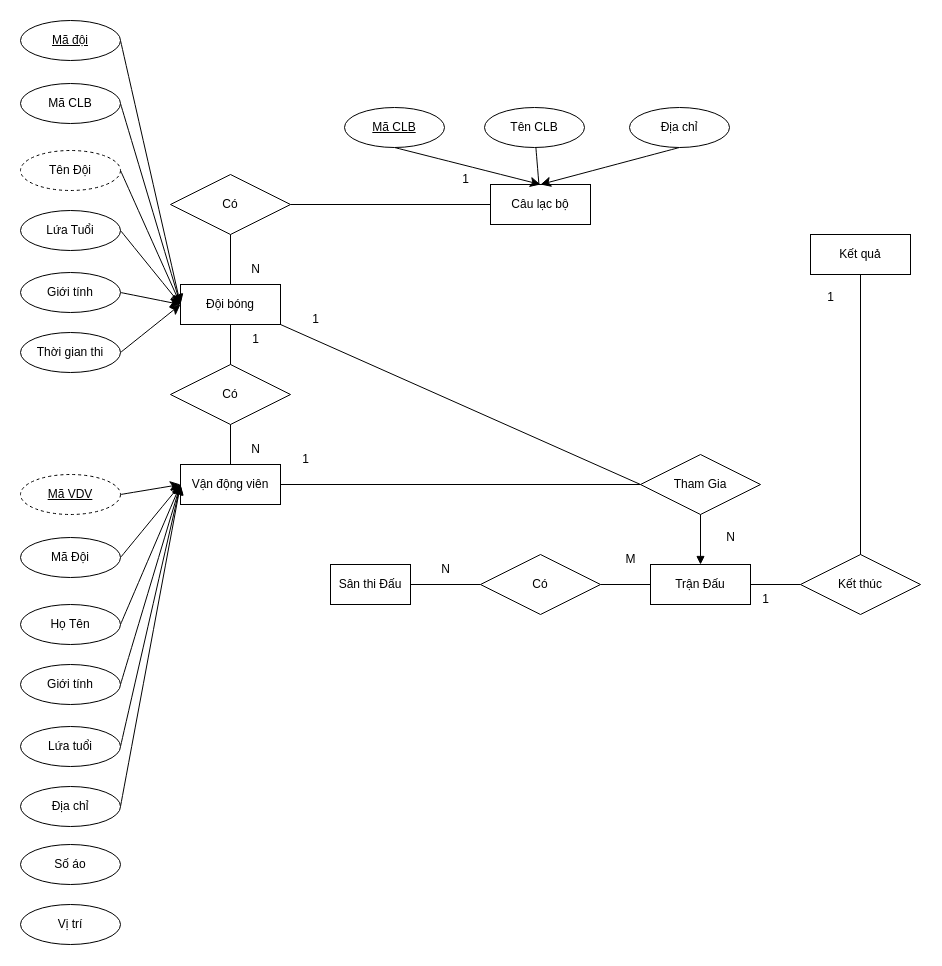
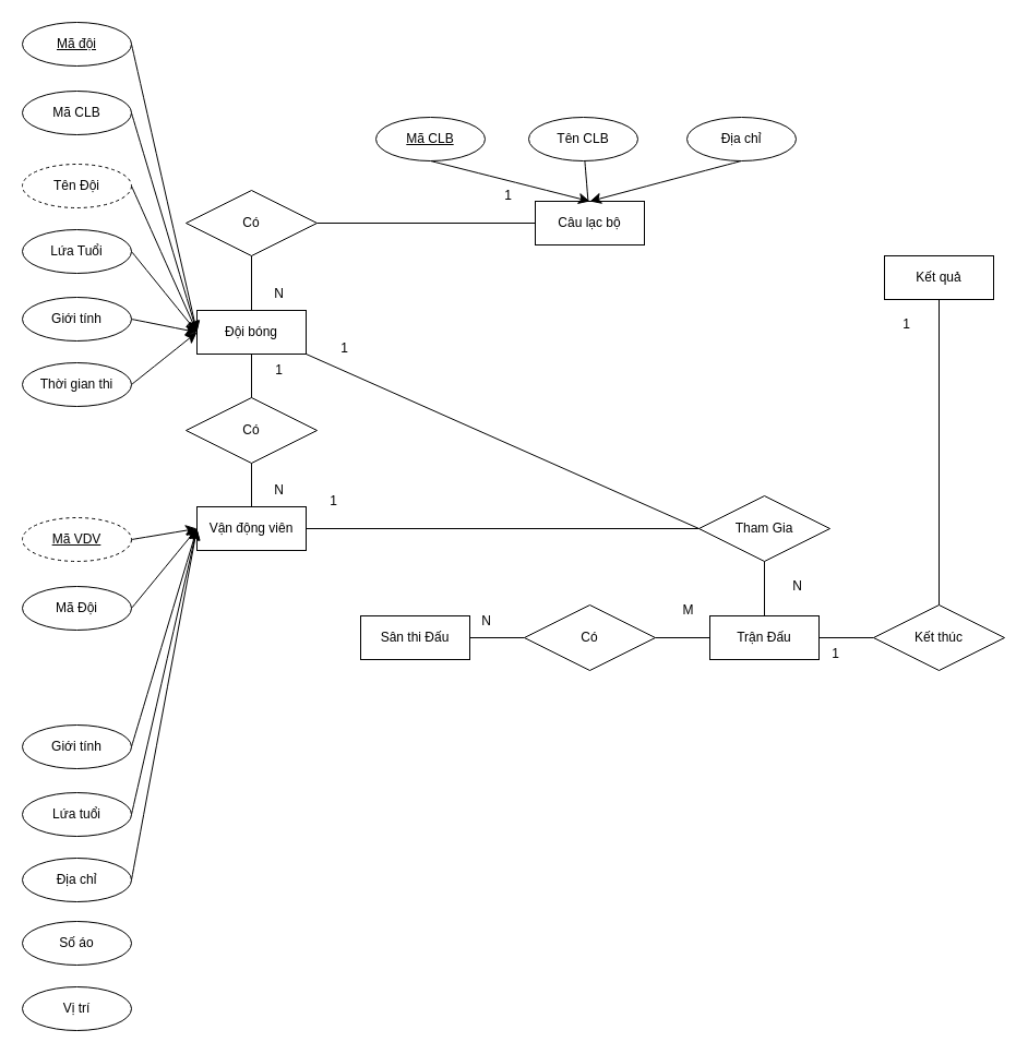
  <mxCell id="0" />
  <mxCell id="1" parent="0" />
  <mxCell id="2" value="Câu lạc bộ" style="whiteSpace=wrap;html=1;align=center;" parent="1" vertex="1"><mxGeometry x="490" y="184" width="100" height="40" as="geometry" /></mxCell>
  <mxCell id="3" value="Đội bóng" style="whiteSpace=wrap;html=1;align=center;" parent="1" vertex="1"><mxGeometry x="180" y="284" width="100" height="40" as="geometry" /></mxCell>
  <mxCell id="4" value="Vận động viên" style="whiteSpace=wrap;html=1;align=center;" parent="1" vertex="1"><mxGeometry x="180" y="464" width="100" height="40" as="geometry" /></mxCell>
- <mxCell id="5" value="Sân thi Đấu" style="whiteSpace=wrap;html=1;align=center;" parent="1" vertex="1"><mxGeometry x="330" y="564" width="80" height="40" as="geometry" /></mxCell>
+ <mxCell id="5" value="Sân thi Đấu" style="whiteSpace=wrap;html=1;align=center;" parent="1" vertex="1"><mxGeometry x="330" y="564" width="100" height="40" as="geometry" /></mxCell>
  <mxCell id="6" value="Trận Đấu" style="whiteSpace=wrap;html=1;align=center;" parent="1" vertex="1"><mxGeometry x="650" y="564" width="100" height="40" as="geometry" /></mxCell>
  <mxCell id="7" value="Kết quả" style="whiteSpace=wrap;html=1;align=center;" parent="1" vertex="1"><mxGeometry x="810" y="234" width="100" height="40" as="geometry" /></mxCell>
  <mxCell id="8" value="Có" style="shape=rhombus;perimeter=rhombusPerimeter;whiteSpace=wrap;html=1;align=center;" parent="1" vertex="1"><mxGeometry x="170" y="174" width="120" height="60" as="geometry" /></mxCell>
  <mxCell id="9" value="Có" style="shape=rhombus;perimeter=rhombusPerimeter;whiteSpace=wrap;html=1;align=center;" parent="1" vertex="1"><mxGeometry x="170" y="364" width="120" height="60" as="geometry" /></mxCell>
  <mxCell id="10" value="Có" style="shape=rhombus;perimeter=rhombusPerimeter;whiteSpace=wrap;html=1;align=center;" parent="1" vertex="1"><mxGeometry x="480" y="554" width="120" height="60" as="geometry" /></mxCell>
  <mxCell id="11" value="Tham Gia" style="shape=rhombus;perimeter=rhombusPerimeter;whiteSpace=wrap;html=1;align=center;" parent="1" vertex="1"><mxGeometry x="640" y="454" width="120" height="60" as="geometry" /></mxCell>
  <mxCell id="12" value="Kết thúc" style="shape=rhombus;perimeter=rhombusPerimeter;whiteSpace=wrap;html=1;align=center;" parent="1" vertex="1"><mxGeometry x="800" y="554" width="120" height="60" as="geometry" /></mxCell>
  <mxCell id="13" value="" style="endArrow=none;html=1;rounded=0;exitX=1;exitY=0.5;exitDx=0;exitDy=0;entryX=0;entryY=0.5;entryDx=0;entryDy=0;" parent="1" source="8" target="2" edge="1"><mxGeometry relative="1" as="geometry"><mxPoint x="610" y="404" as="sourcePoint" /><mxPoint x="770" y="404" as="targetPoint" /></mxGeometry></mxCell>
  <mxCell id="14" value="1" style="text;html=1;align=center;verticalAlign=middle;resizable=0;points=[];autosize=1;strokeColor=none;fillColor=none;" parent="1" vertex="1"><mxGeometry x="450" y="164" width="30" height="30" as="geometry" /></mxCell>
  <mxCell id="15" value="" style="endArrow=none;html=1;rounded=0;exitX=0.5;exitY=1;exitDx=0;exitDy=0;entryX=0.5;entryY=0;entryDx=0;entryDy=0;" parent="1" source="8" target="3" edge="1"><mxGeometry relative="1" as="geometry"><mxPoint x="620" y="454" as="sourcePoint" /><mxPoint x="780" y="454" as="targetPoint" /></mxGeometry></mxCell>
  <mxCell id="16" value="N" style="text;html=1;align=center;verticalAlign=middle;resizable=0;points=[];autosize=1;strokeColor=none;fillColor=none;" parent="1" vertex="1"><mxGeometry x="240" y="254" width="30" height="30" as="geometry" /></mxCell>
  <mxCell id="17" value="" style="endArrow=none;html=1;rounded=0;exitX=0.5;exitY=1;exitDx=0;exitDy=0;" parent="1" source="3" target="9" edge="1"><mxGeometry relative="1" as="geometry"><mxPoint x="620" y="454" as="sourcePoint" /><mxPoint x="780" y="454" as="targetPoint" /></mxGeometry></mxCell>
  <mxCell id="18" value="1" style="text;html=1;align=center;verticalAlign=middle;resizable=0;points=[];autosize=1;strokeColor=none;fillColor=none;" parent="1" vertex="1"><mxGeometry x="240" y="324" width="30" height="30" as="geometry" /></mxCell>
  <mxCell id="19" value="" style="endArrow=none;html=1;rounded=0;exitX=0.5;exitY=1;exitDx=0;exitDy=0;entryX=0.5;entryY=0;entryDx=0;entryDy=0;" parent="1" source="9" target="4" edge="1"><mxGeometry relative="1" as="geometry"><mxPoint x="620" y="454" as="sourcePoint" /><mxPoint x="780" y="454" as="targetPoint" /></mxGeometry></mxCell>
  <mxCell id="20" value="N" style="text;html=1;align=center;verticalAlign=middle;resizable=0;points=[];autosize=1;strokeColor=none;fillColor=none;" parent="1" vertex="1"><mxGeometry x="240" y="434" width="30" height="30" as="geometry" /></mxCell>
  <mxCell id="21" value="" style="endArrow=none;html=1;rounded=0;exitX=1;exitY=0.5;exitDx=0;exitDy=0;entryX=0;entryY=0.5;entryDx=0;entryDy=0;" parent="1" source="5" target="10" edge="1"><mxGeometry relative="1" as="geometry"><mxPoint x="610" y="404" as="sourcePoint" /><mxPoint x="770" y="404" as="targetPoint" /></mxGeometry></mxCell>
  <mxCell id="22" value="N" style="text;html=1;align=center;verticalAlign=middle;resizable=0;points=[];autosize=1;strokeColor=none;fillColor=none;" parent="1" vertex="1"><mxGeometry x="430" y="554" width="30" height="30" as="geometry" /></mxCell>
  <mxCell id="23" value="" style="endArrow=none;html=1;rounded=0;exitX=1;exitY=0.5;exitDx=0;exitDy=0;entryX=0;entryY=0.5;entryDx=0;entryDy=0;" parent="1" source="10" target="6" edge="1"><mxGeometry relative="1" as="geometry"><mxPoint x="610" y="404" as="sourcePoint" /><mxPoint x="770" y="404" as="targetPoint" /></mxGeometry></mxCell>
  <mxCell id="24" value="M" style="text;html=1;align=center;verticalAlign=middle;resizable=0;points=[];autosize=1;strokeColor=none;fillColor=none;" parent="1" vertex="1"><mxGeometry x="615" y="544" width="30" height="30" as="geometry" /></mxCell>
  <mxCell id="25" value="" style="endArrow=none;html=1;rounded=0;exitX=1;exitY=0.5;exitDx=0;exitDy=0;entryX=0;entryY=0.5;entryDx=0;entryDy=0;" parent="1" source="6" target="12" edge="1"><mxGeometry relative="1" as="geometry"><mxPoint x="660" y="404" as="sourcePoint" /><mxPoint x="820" y="404" as="targetPoint" /></mxGeometry></mxCell>
  <mxCell id="26" value="" style="endArrow=none;html=1;rounded=0;exitX=0.5;exitY=1;exitDx=0;exitDy=0;" parent="1" source="7" target="12" edge="1"><mxGeometry relative="1" as="geometry"><mxPoint x="660" y="404" as="sourcePoint" /><mxPoint x="820" y="404" as="targetPoint" /></mxGeometry></mxCell>
  <mxCell id="27" value="1" style="text;html=1;align=center;verticalAlign=middle;resizable=0;points=[];autosize=1;strokeColor=none;fillColor=none;" parent="1" vertex="1"><mxGeometry x="750" y="584" width="30" height="30" as="geometry" /></mxCell>
  <mxCell id="28" value="1" style="text;html=1;align=center;verticalAlign=middle;resizable=0;points=[];autosize=1;strokeColor=none;fillColor=none;" parent="1" vertex="1"><mxGeometry x="815" y="282" width="30" height="30" as="geometry" /></mxCell>
  <mxCell id="29" value="" style="endArrow=none;html=1;rounded=0;exitX=1;exitY=0.5;exitDx=0;exitDy=0;entryX=0;entryY=0.5;entryDx=0;entryDy=0;" parent="1" source="4" target="11" edge="1"><mxGeometry relative="1" as="geometry"><mxPoint x="510" y="244" as="sourcePoint" /><mxPoint x="670" y="244" as="targetPoint" /></mxGeometry></mxCell>
  <mxCell id="30" value="1" style="text;html=1;align=center;verticalAlign=middle;resizable=0;points=[];autosize=1;strokeColor=none;fillColor=none;" parent="1" vertex="1"><mxGeometry x="290" y="444" width="30" height="30" as="geometry" /></mxCell>
- <mxCell id="31" value="" style="endArrow=block;html=1;rounded=0;exitX=0.5;exitY=1;exitDx=0;exitDy=0;entryX=0.5;entryY=0;entryDx=0;entryDy=0;" parent="1" source="11" target="6" edge="1"><mxGeometry relative="1" as="geometry"><mxPoint x="510" y="244" as="sourcePoint" /><mxPoint x="670" y="244" as="targetPoint" /></mxGeometry></mxCell>
+ <mxCell id="31" value="" style="endArrow=none;html=1;rounded=0;exitX=0.5;exitY=1;exitDx=0;exitDy=0;entryX=0.5;entryY=0;entryDx=0;entryDy=0;" parent="1" source="11" target="6" edge="1"><mxGeometry relative="1" as="geometry"><mxPoint x="510" y="244" as="sourcePoint" /><mxPoint x="670" y="244" as="targetPoint" /></mxGeometry></mxCell>
  <mxCell id="32" value="N" style="text;html=1;align=center;verticalAlign=middle;resizable=0;points=[];autosize=1;strokeColor=none;fillColor=none;" parent="1" vertex="1"><mxGeometry x="715" y="522" width="30" height="30" as="geometry" /></mxCell>
  <mxCell id="33" value="" style="endArrow=none;html=1;rounded=0;exitX=1;exitY=1;exitDx=0;exitDy=0;entryX=0;entryY=0.5;entryDx=0;entryDy=0;" parent="1" source="3" target="11" edge="1"><mxGeometry relative="1" as="geometry"><mxPoint x="510" y="394" as="sourcePoint" /><mxPoint x="670" y="394" as="targetPoint" /></mxGeometry></mxCell>
  <mxCell id="34" value="1" style="text;html=1;align=center;verticalAlign=middle;resizable=0;points=[];autosize=1;strokeColor=none;fillColor=none;" parent="1" vertex="1"><mxGeometry x="300" y="304" width="30" height="30" as="geometry" /></mxCell>
  <mxCell id="35" style="edgeStyle=none;curved=1;rounded=0;orthogonalLoop=1;jettySize=auto;html=1;exitX=0.5;exitY=1;exitDx=0;exitDy=0;entryX=0.5;entryY=0;entryDx=0;entryDy=0;fontSize=12;startSize=8;endSize=8;" edge="1" parent="1" source="36" target="2"><mxGeometry relative="1" as="geometry" /></mxCell>
  <mxCell id="36" value="&lt;u&gt;Mã CLB&lt;/u&gt;" style="ellipse;whiteSpace=wrap;html=1;align=center;" vertex="1" parent="1"><mxGeometry x="344" y="107" width="100" height="40" as="geometry" /></mxCell>
  <mxCell id="37" style="edgeStyle=none;curved=1;rounded=0;orthogonalLoop=1;jettySize=auto;html=1;fontSize=12;startSize=8;endSize=8;endArrow=none;" edge="1" parent="1" source="38" target="2"><mxGeometry relative="1" as="geometry" /></mxCell>
  <mxCell id="38" value="Tên CLB" style="ellipse;whiteSpace=wrap;html=1;align=center;" vertex="1" parent="1"><mxGeometry x="484" y="107" width="100" height="40" as="geometry" /></mxCell>
  <mxCell id="39" style="edgeStyle=none;curved=1;rounded=0;orthogonalLoop=1;jettySize=auto;html=1;exitX=0.5;exitY=1;exitDx=0;exitDy=0;entryX=0.5;entryY=0;entryDx=0;entryDy=0;fontSize=12;startSize=8;endSize=8;" edge="1" parent="1" source="40" target="2"><mxGeometry relative="1" as="geometry" /></mxCell>
  <mxCell id="40" value="Địa chỉ" style="ellipse;whiteSpace=wrap;html=1;align=center;" vertex="1" parent="1"><mxGeometry x="629" y="107" width="100" height="40" as="geometry" /></mxCell>
  <mxCell id="41" style="edgeStyle=none;curved=1;rounded=0;orthogonalLoop=1;jettySize=auto;html=1;exitX=1;exitY=0.5;exitDx=0;exitDy=0;fontSize=12;startSize=8;endSize=8;" edge="1" parent="1" source="42"><mxGeometry relative="1" as="geometry"><mxPoint x="180" y="304" as="targetPoint" /></mxGeometry></mxCell>
  <mxCell id="42" value="Mã CLB" style="ellipse;whiteSpace=wrap;html=1;align=center;" vertex="1" parent="1"><mxGeometry x="20" y="83" width="100" height="40" as="geometry" /></mxCell>
  <mxCell id="43" style="edgeStyle=none;curved=1;rounded=0;orthogonalLoop=1;jettySize=auto;html=1;exitX=1;exitY=0.5;exitDx=0;exitDy=0;entryX=0;entryY=0.5;entryDx=0;entryDy=0;fontSize=12;startSize=8;endSize=8;" edge="1" parent="1" source="44" target="3"><mxGeometry relative="1" as="geometry" /></mxCell>
  <mxCell id="44" value="Mã đội" style="ellipse;whiteSpace=wrap;html=1;align=center;fontStyle=4;" vertex="1" parent="1"><mxGeometry x="20" y="20" width="100" height="40" as="geometry" /></mxCell>
  <mxCell id="45" style="edgeStyle=none;curved=1;rounded=0;orthogonalLoop=1;jettySize=auto;html=1;exitX=1;exitY=0.5;exitDx=0;exitDy=0;fontSize=12;startSize=8;endSize=8;" edge="1" parent="1" source="46"><mxGeometry relative="1" as="geometry"><mxPoint x="180" y="304" as="targetPoint" /></mxGeometry></mxCell>
  <mxCell id="46" value="Tên Đội" style="ellipse;whiteSpace=wrap;html=1;align=center;dashed=1;" vertex="1" parent="1"><mxGeometry x="20" y="150" width="100" height="40" as="geometry" /></mxCell>
  <mxCell id="47" style="edgeStyle=none;curved=1;rounded=0;orthogonalLoop=1;jettySize=auto;html=1;exitX=1;exitY=0.5;exitDx=0;exitDy=0;fontSize=12;startSize=8;endSize=8;" edge="1" parent="1" source="48"><mxGeometry relative="1" as="geometry"><mxPoint x="180" y="304" as="targetPoint" /></mxGeometry></mxCell>
  <mxCell id="48" value="Lứa Tuổi" style="ellipse;whiteSpace=wrap;html=1;align=center;" vertex="1" parent="1"><mxGeometry x="20" y="210" width="100" height="40" as="geometry" /></mxCell>
  <mxCell id="49" style="edgeStyle=none;curved=1;rounded=0;orthogonalLoop=1;jettySize=auto;html=1;exitX=1;exitY=0.5;exitDx=0;exitDy=0;fontSize=12;startSize=8;endSize=8;" edge="1" parent="1" source="50"><mxGeometry relative="1" as="geometry"><mxPoint x="180" y="304" as="targetPoint" /></mxGeometry></mxCell>
  <mxCell id="50" value="Giới tính" style="ellipse;whiteSpace=wrap;html=1;align=center;" vertex="1" parent="1"><mxGeometry x="20" y="272" width="100" height="40" as="geometry" /></mxCell>
  <mxCell id="51" style="edgeStyle=none;curved=1;rounded=0;orthogonalLoop=1;jettySize=auto;html=1;exitX=1;exitY=0.5;exitDx=0;exitDy=0;fontSize=12;startSize=8;endSize=8;" edge="1" parent="1" source="52"><mxGeometry relative="1" as="geometry"><mxPoint x="180" y="304" as="targetPoint" /></mxGeometry></mxCell>
  <mxCell id="52" value="Thời gian thi" style="ellipse;whiteSpace=wrap;html=1;align=center;" vertex="1" parent="1"><mxGeometry x="20" y="332" width="100" height="40" as="geometry" /></mxCell>
  <mxCell id="53" style="edgeStyle=none;curved=1;rounded=0;orthogonalLoop=1;jettySize=auto;html=1;exitX=1;exitY=0.5;exitDx=0;exitDy=0;fontSize=12;startSize=8;endSize=8;" edge="1" parent="1" source="54"><mxGeometry relative="1" as="geometry"><mxPoint x="180" y="484" as="targetPoint" /></mxGeometry></mxCell>
  <mxCell id="54" value="Mã Đội" style="ellipse;whiteSpace=wrap;html=1;align=center;" vertex="1" parent="1"><mxGeometry x="20" y="537" width="100" height="40" as="geometry" /></mxCell>
  <mxCell id="55" style="edgeStyle=none;curved=1;rounded=0;orthogonalLoop=1;jettySize=auto;html=1;exitX=1;exitY=0.5;exitDx=0;exitDy=0;entryX=0;entryY=0.5;entryDx=0;entryDy=0;fontSize=12;startSize=8;endSize=8;" edge="1" parent="1" source="56" target="4"><mxGeometry relative="1" as="geometry" /></mxCell>
  <mxCell id="56" value="Mã VDV" style="ellipse;whiteSpace=wrap;html=1;align=center;fontStyle=4;dashed=1;" vertex="1" parent="1"><mxGeometry x="20" y="474" width="100" height="40" as="geometry" /></mxCell>
- <mxCell id="57" style="edgeStyle=none;curved=1;rounded=0;orthogonalLoop=1;jettySize=auto;html=1;exitX=1;exitY=0.5;exitDx=0;exitDy=0;entryX=0;entryY=0.5;entryDx=0;entryDy=0;fontSize=12;startSize=8;endSize=8;" edge="1" parent="1" source="58" target="4"><mxGeometry relative="1" as="geometry" /></mxCell>
- <mxCell id="58" value="Họ Tên" style="ellipse;whiteSpace=wrap;html=1;align=center;" vertex="1" parent="1"><mxGeometry x="20" y="604" width="100" height="40" as="geometry" /></mxCell>
  <mxCell id="59" style="edgeStyle=none;curved=1;rounded=0;orthogonalLoop=1;jettySize=auto;html=1;exitX=1;exitY=0.5;exitDx=0;exitDy=0;fontSize=12;startSize=8;endSize=8;" edge="1" parent="1" source="60"><mxGeometry relative="1" as="geometry"><mxPoint x="180" y="484" as="targetPoint" /></mxGeometry></mxCell>
  <mxCell id="60" value="Giới tính" style="ellipse;whiteSpace=wrap;html=1;align=center;" vertex="1" parent="1"><mxGeometry x="20" y="664" width="100" height="40" as="geometry" /></mxCell>
  <mxCell id="61" style="edgeStyle=none;curved=1;rounded=0;orthogonalLoop=1;jettySize=auto;html=1;exitX=1;exitY=0.5;exitDx=0;exitDy=0;fontSize=12;startSize=8;endSize=8;" edge="1" parent="1" source="62"><mxGeometry relative="1" as="geometry"><mxPoint x="180" y="484" as="targetPoint" /></mxGeometry></mxCell>
  <mxCell id="62" value="Lứa tuổi" style="ellipse;whiteSpace=wrap;html=1;align=center;" vertex="1" parent="1"><mxGeometry x="20" y="726" width="100" height="40" as="geometry" /></mxCell>
  <mxCell id="63" style="edgeStyle=none;curved=1;rounded=0;orthogonalLoop=1;jettySize=auto;html=1;exitX=1;exitY=0.5;exitDx=0;exitDy=0;fontSize=12;startSize=8;endSize=8;" edge="1" parent="1" source="64"><mxGeometry relative="1" as="geometry"><mxPoint x="180" y="484" as="targetPoint" /></mxGeometry></mxCell>
  <mxCell id="64" value="Địa chỉ" style="ellipse;whiteSpace=wrap;html=1;align=center;" vertex="1" parent="1"><mxGeometry x="20" y="786" width="100" height="40" as="geometry" /></mxCell>
  <mxCell id="65" value="Số áo" style="ellipse;whiteSpace=wrap;html=1;align=center;" vertex="1" parent="1"><mxGeometry x="20" y="844" width="100" height="40" as="geometry" /></mxCell>
  <mxCell id="66" value="Vị trí" style="ellipse;whiteSpace=wrap;html=1;align=center;" vertex="1" parent="1"><mxGeometry x="20" y="904" width="100" height="40" as="geometry" /></mxCell>
